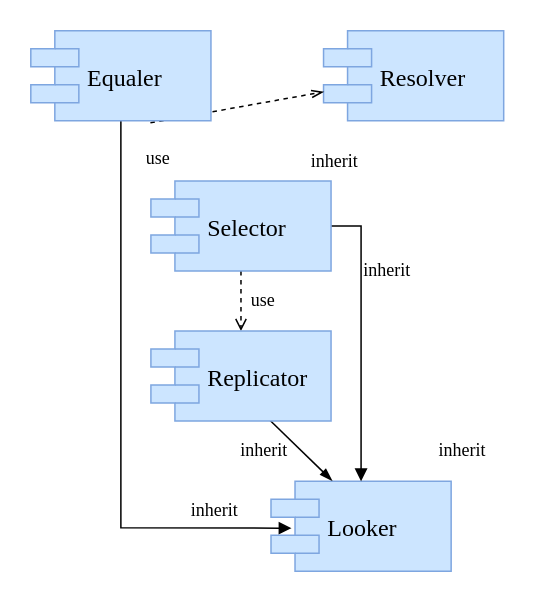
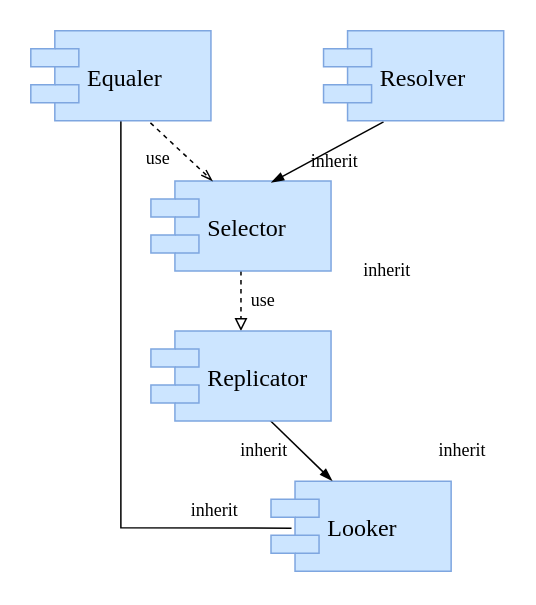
  <mxCell id="0" />
  <mxCell id="1" parent="0" />
  <mxCell id="2" value="Looker" style="shape=component;align=left;spacingLeft=36;rounded=1;shadow=0;glass=0;fontFamily=Tahoma;fillColor=#cce5ff;strokeColor=#7EA6E0;fontSize=16;" parent="1" vertex="1"><mxGeometry x="180" y="320.069" width="120" height="60" as="geometry" /></mxCell>
  <mxCell id="3" style="edgeStyle=none;rounded=0;orthogonalLoop=1;jettySize=auto;html=1;endArrow=blockThin;endFill=1;fontFamily=Tahoma;fontSize=16;exitX=0.662;exitY=0.994;exitDx=0;exitDy=0;entryX=0.339;entryY=-0.007;entryDx=0;entryDy=0;entryPerimeter=0;exitPerimeter=0;" parent="1" source="12" target="2" edge="1"><mxGeometry relative="1" as="geometry"><mxPoint x="95" y="20" as="sourcePoint" /></mxGeometry></mxCell>
- <mxCell id="4" style="edgeStyle=none;rounded=0;orthogonalLoop=1;jettySize=auto;html=1;dashed=1;endArrow=open;endFill=0;fontFamily=Tahoma;fontSize=16;" parent="1" source="6" target="12" edge="1"><mxGeometry relative="1" as="geometry" /></mxCell>
- <mxCell id="5" style="edgeStyle=none;rounded=0;orthogonalLoop=1;jettySize=auto;html=1;entryX=0.5;entryY=0;entryDx=0;entryDy=0;endArrow=block;endFill=1;fontFamily=Tahoma;fontSize=16;" parent="1" source="6" target="2" edge="1"><mxGeometry relative="1" as="geometry"><Array as="points"><mxPoint x="240" y="150" /></Array></mxGeometry></mxCell>
+ <mxCell id="4" style="edgeStyle=none;rounded=0;orthogonalLoop=1;jettySize=auto;html=1;dashed=1;endArrow=block;endFill=0;fontFamily=Tahoma;fontSize=16;" parent="1" source="6" target="12" edge="1"><mxGeometry relative="1" as="geometry" /></mxCell>
  <mxCell id="6" value="Selector" style="shape=component;align=left;spacingLeft=36;rounded=1;shadow=0;glass=0;fontFamily=Tahoma;fillColor=#cce5ff;strokeColor=#7EA6E0;fontSize=16;" parent="1" vertex="1"><mxGeometry x="100" y="120" width="120" height="60" as="geometry" /></mxCell>
+ <mxCell id="7" style="edgeStyle=none;rounded=0;orthogonalLoop=1;jettySize=auto;html=1;endArrow=blockThin;endFill=1;fontFamily=Tahoma;fontSize=16;exitX=0.333;exitY=1.011;exitDx=0;exitDy=0;exitPerimeter=0;entryX=0.669;entryY=0.017;entryDx=0;entryDy=0;entryPerimeter=0;" parent="1" source="8" target="6" edge="1"><mxGeometry relative="1" as="geometry" /></mxCell>
  <mxCell id="8" value="Resolver" style="shape=component;align=left;spacingLeft=36;rounded=1;shadow=0;glass=0;fontFamily=Tahoma;fillColor=#cce5ff;strokeColor=#7EA6E0;fontSize=16;" parent="1" vertex="1"><mxGeometry x="215" y="20" width="120" height="60" as="geometry" /></mxCell>
- <mxCell id="9" style="edgeStyle=none;rounded=0;orthogonalLoop=1;jettySize=auto;html=1;dashed=1;endArrow=openThin;endFill=0;fontFamily=Tahoma;fontSize=16;exitX=0.664;exitY=1.022;exitDx=0;exitDy=0;exitPerimeter=0;" parent="1" source="11" target="8" edge="1"><mxGeometry relative="1" as="geometry"><mxPoint x="95" y="105" as="sourcePoint" /></mxGeometry></mxCell>
- <mxCell id="10" style="edgeStyle=none;rounded=0;orthogonalLoop=1;jettySize=auto;html=1;endArrow=block;endFill=1;fontFamily=Tahoma;fontSize=16;entryX=0.114;entryY=0.521;entryDx=0;entryDy=0;entryPerimeter=0;" parent="1" source="11" target="2" edge="1"><mxGeometry relative="1" as="geometry"><mxPoint x="10" y="346.379" as="targetPoint" /><Array as="points"><mxPoint x="80" y="351" /></Array></mxGeometry></mxCell>
+ <mxCell id="9" style="edgeStyle=none;rounded=0;orthogonalLoop=1;jettySize=auto;html=1;entryX=0.342;entryY=0;entryDx=0;entryDy=0;dashed=1;endArrow=openThin;endFill=0;fontFamily=Tahoma;fontSize=16;exitX=0.664;exitY=1.022;exitDx=0;exitDy=0;entryPerimeter=0;exitPerimeter=0;" parent="1" source="11" target="6" edge="1"><mxGeometry relative="1" as="geometry"><mxPoint x="95" y="105" as="sourcePoint" /></mxGeometry></mxCell>
+ <mxCell id="10" style="edgeStyle=none;rounded=0;orthogonalLoop=1;jettySize=auto;html=1;endArrow=none;endFill=1;fontFamily=Tahoma;fontSize=16;entryX=0.114;entryY=0.521;entryDx=0;entryDy=0;entryPerimeter=0;" parent="1" source="11" target="2" edge="1"><mxGeometry relative="1" as="geometry"><mxPoint x="10" y="346.379" as="targetPoint" /><Array as="points"><mxPoint x="80" y="351" /></Array></mxGeometry></mxCell>
  <mxCell id="11" value="Equaler" style="shape=component;align=left;spacingLeft=36;rounded=1;shadow=0;glass=0;fontFamily=Tahoma;fillColor=#cce5ff;strokeColor=#7EA6E0;fontSize=16;" parent="1" vertex="1"><mxGeometry x="20" y="20" width="120" height="60" as="geometry" /></mxCell>
  <mxCell id="12" value="Replicator" style="shape=component;align=left;spacingLeft=36;rounded=1;shadow=0;glass=0;fontFamily=Tahoma;fillColor=#cce5ff;strokeColor=#7EA6E0;fontSize=16;" parent="1" vertex="1"><mxGeometry x="100" y="220" width="120" height="60" as="geometry" /></mxCell>
  <mxCell id="13" value="&lt;font face=&quot;Tahoma&quot;&gt;inherit&lt;/font&gt;" style="text;html=1;resizable=0;points=[];autosize=1;align=left;verticalAlign=top;spacingTop=-4;" vertex="1" parent="1"><mxGeometry x="125" y="330" width="45" height="20" as="geometry" /></mxCell>
  <mxCell id="14" value="&lt;font face=&quot;Tahoma&quot;&gt;inherit&lt;/font&gt;" style="text;html=1;resizable=0;points=[];autosize=1;align=left;verticalAlign=top;spacingTop=-4;" vertex="1" parent="1"><mxGeometry x="157.5" y="290" width="45" height="20" as="geometry" /></mxCell>
  <mxCell id="15" value="&lt;font face=&quot;Tahoma&quot;&gt;inherit&lt;/font&gt;" style="text;html=1;resizable=0;points=[];autosize=1;align=left;verticalAlign=top;spacingTop=-4;" vertex="1" parent="1"><mxGeometry x="240" y="170" width="45" height="20" as="geometry" /></mxCell>
  <mxCell id="16" value="&lt;font face=&quot;Tahoma&quot;&gt;inherit&lt;/font&gt;" style="text;html=1;resizable=0;points=[];autosize=1;align=left;verticalAlign=top;spacingTop=-4;" vertex="1" parent="1"><mxGeometry x="290" y="290" width="45" height="20" as="geometry" /></mxCell>
  <mxCell id="17" value="&lt;font face=&quot;Tahoma&quot;&gt;inherit&lt;/font&gt;" style="text;html=1;resizable=0;points=[];autosize=1;align=left;verticalAlign=top;spacingTop=-4;" vertex="1" parent="1"><mxGeometry x="205" y="97" width="45" height="20" as="geometry" /></mxCell>
  <mxCell id="18" value="&lt;font face=&quot;Tahoma&quot;&gt;use&lt;/font&gt;" style="text;html=1;resizable=0;points=[];autosize=1;align=left;verticalAlign=top;spacingTop=-4;" vertex="1" parent="1"><mxGeometry x="95" y="95" width="30" height="20" as="geometry" /></mxCell>
  <mxCell id="19" value="&lt;font face=&quot;Tahoma&quot;&gt;use&lt;/font&gt;" style="text;html=1;resizable=0;points=[];autosize=1;align=left;verticalAlign=top;spacingTop=-4;" vertex="1" parent="1"><mxGeometry x="165" y="190" width="30" height="20" as="geometry" /></mxCell>
